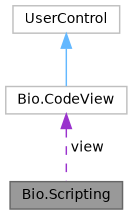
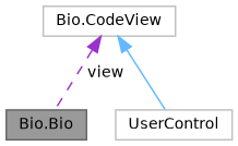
  digraph {
    node [color=grey75 fillcolor=white fontname=Helvetica fontsize=10 shape=box style=filled]
    edge [dir=back fontname=Helvetica fontsize=10 labelfontname=Helvetica labelfontsize=10]
-   n1 [color=gray40 fillcolor=grey60 fontcolor=black height=0.2 label="Bio.Scripting" width=0.4]
+   n1 [color=gray40 fillcolor=grey60 fontcolor=black height=0.2 label="Bio.Bio" width=0.4]
    n2 [height=0.2 label="Bio.CodeView" width=0.4]
    n3 [height=0.2 label=UserControl width=0.4]
    n2 -> n1 [color=darkorchid3 label=" view" style=dashed]
-   n3 -> n2 [color=steelblue1 style=solid]
+   n2 -> n3 [color=steelblue1 style=solid]
  }
